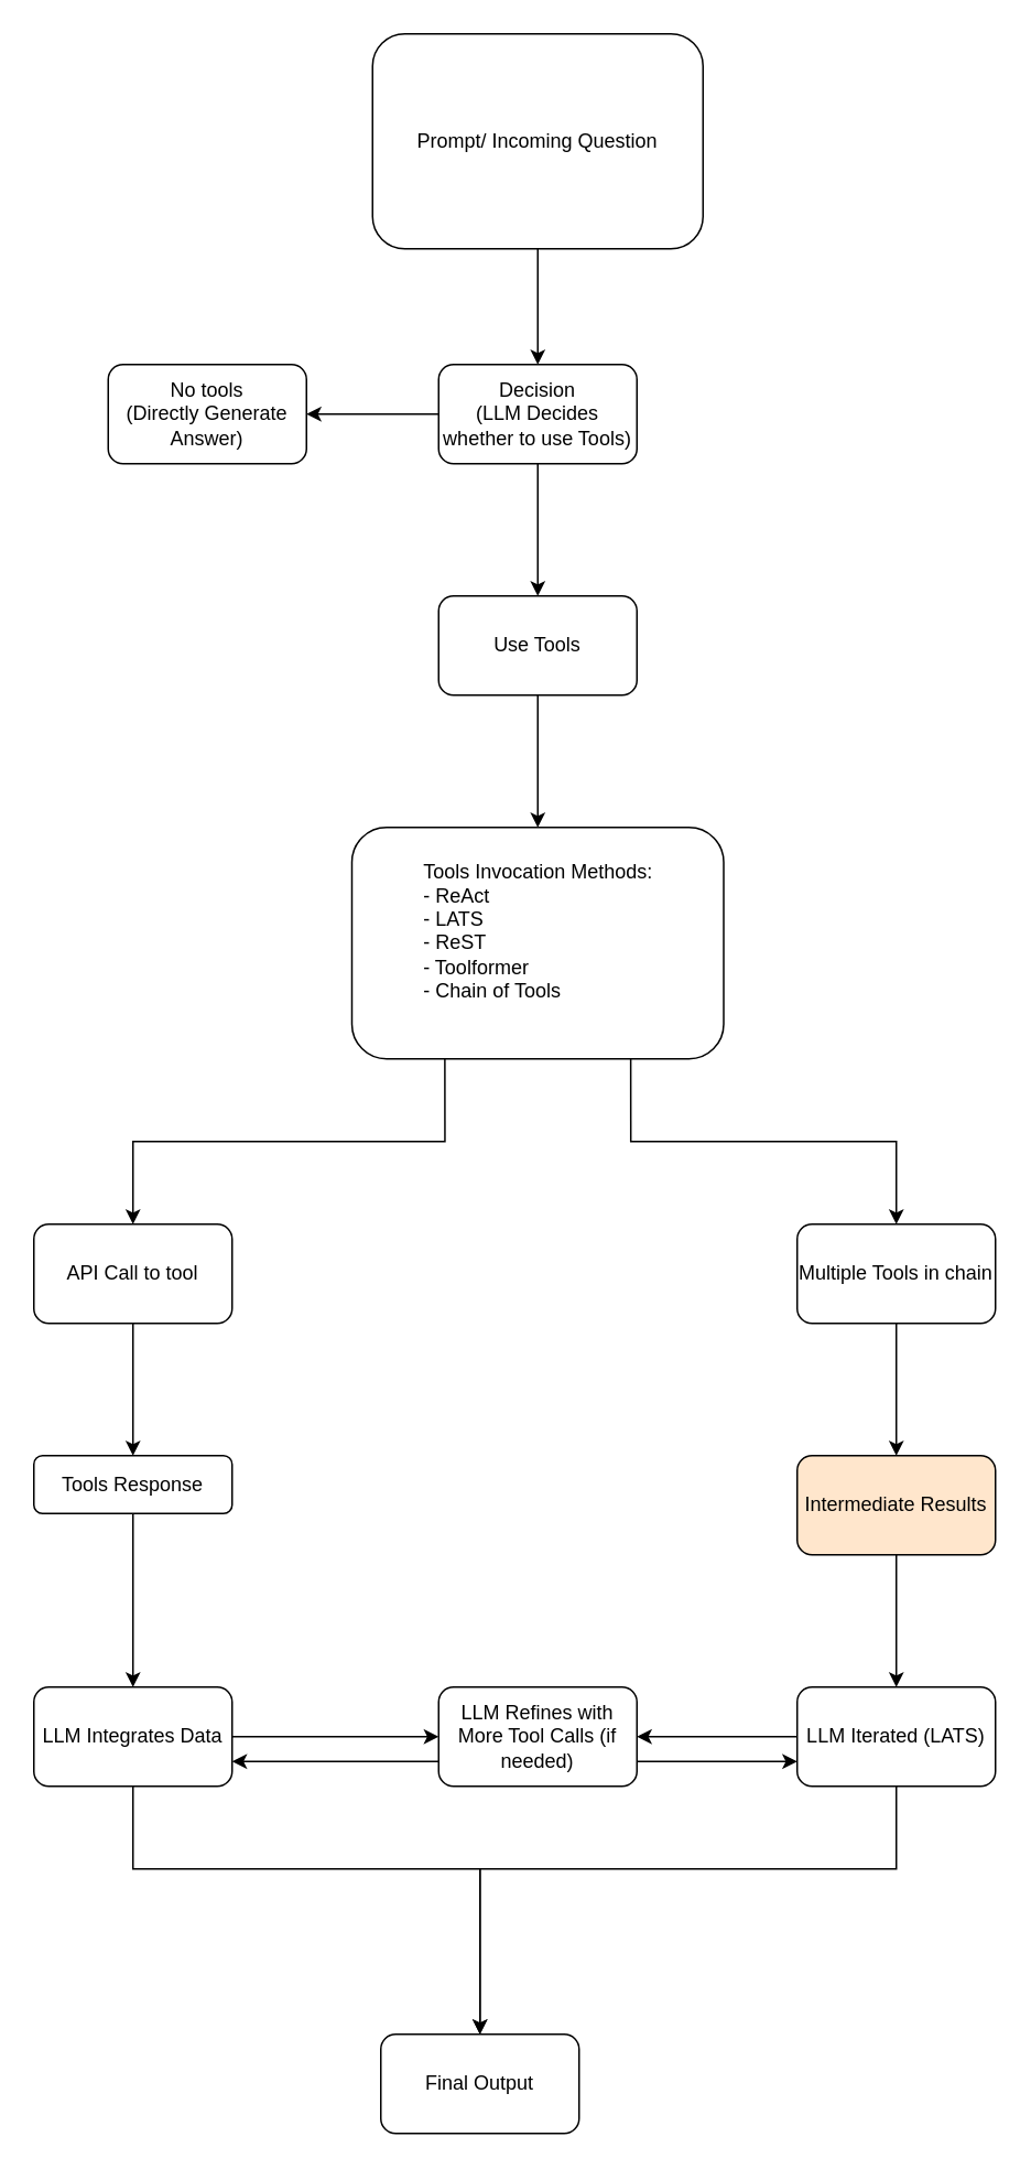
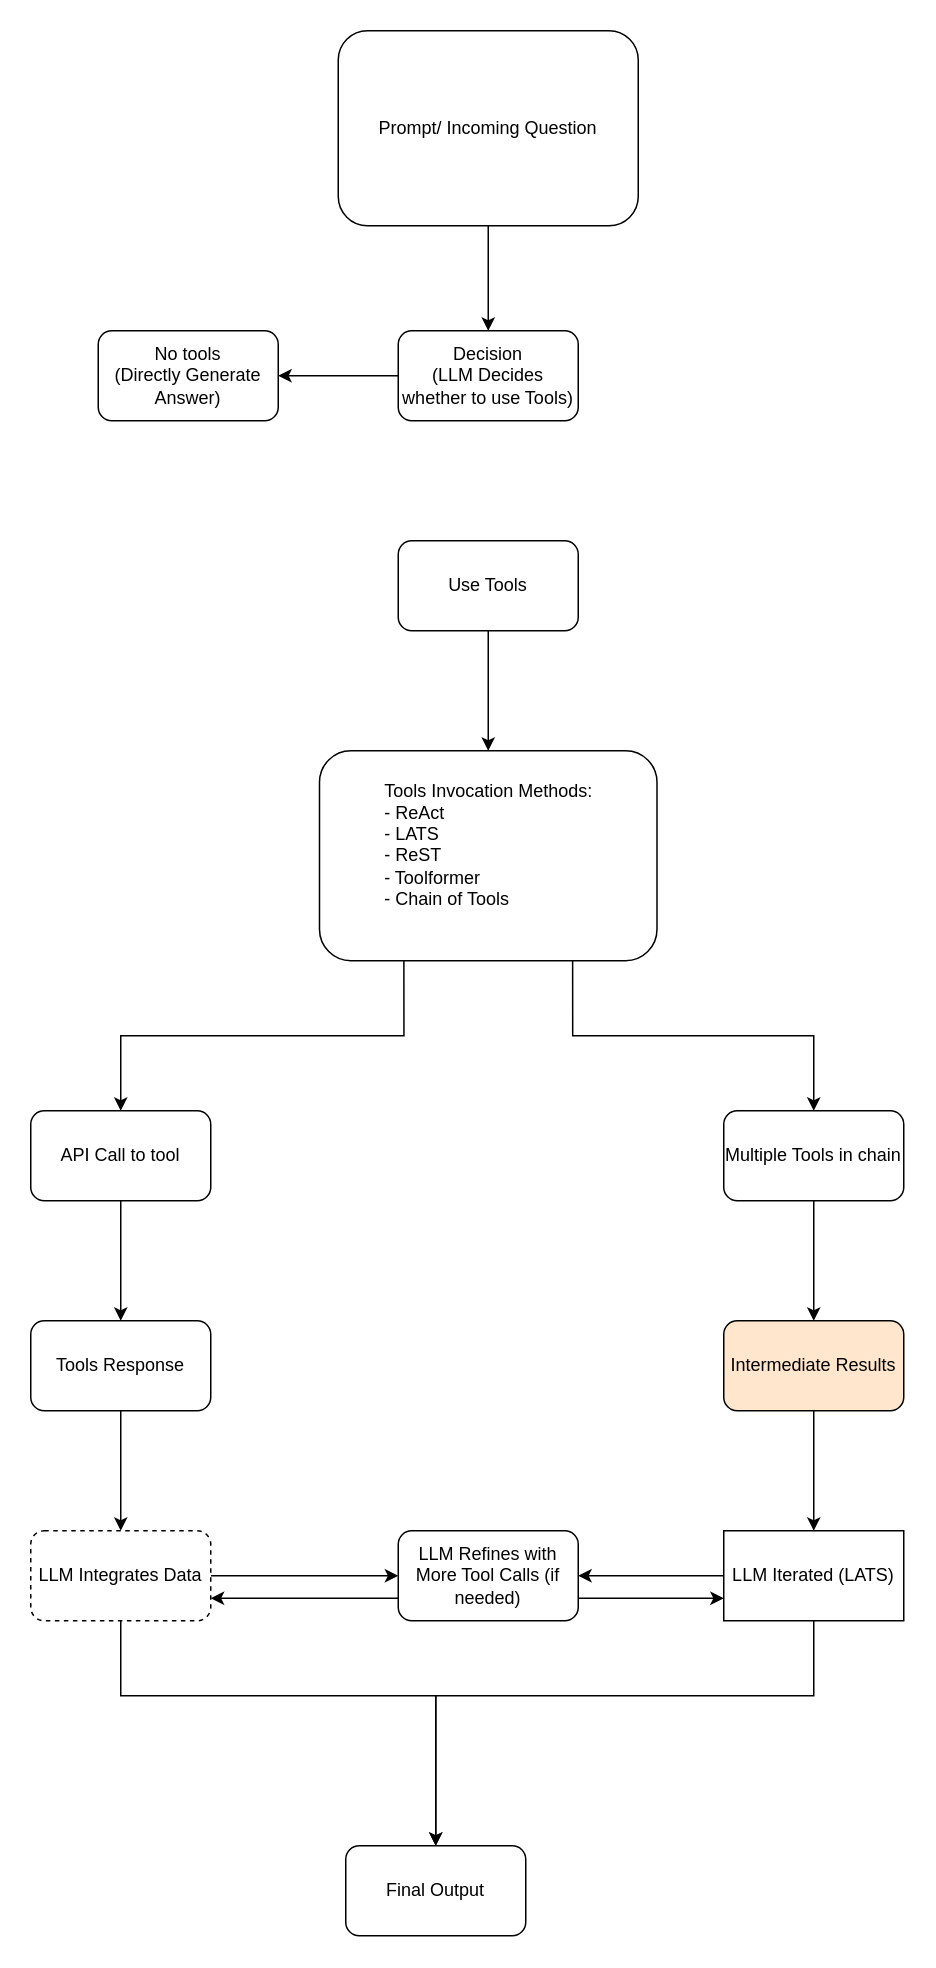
  <mxCell id="0" />
  <mxCell id="1" parent="0" />
  <mxCell id="2" style="edgeStyle=orthogonalEdgeStyle;rounded=0;orthogonalLoop=1;jettySize=auto;html=1;exitX=0.5;exitY=1;exitDx=0;exitDy=0;entryX=0.5;entryY=0;entryDx=0;entryDy=0;" edge="1" parent="1" source="3" target="6"><mxGeometry relative="1" as="geometry" /></mxCell>
  <mxCell id="3" value="Prompt/ Incoming Question" style="rounded=1;whiteSpace=wrap;html=1;" vertex="1" parent="1"><mxGeometry x="225" y="20" width="200" height="130" as="geometry" /></mxCell>
  <mxCell id="4" value="" style="edgeStyle=orthogonalEdgeStyle;rounded=0;orthogonalLoop=1;jettySize=auto;html=1;" edge="1" parent="1" source="6" target="7"><mxGeometry relative="1" as="geometry" /></mxCell>
- <mxCell id="5" value="" style="edgeStyle=orthogonalEdgeStyle;rounded=0;orthogonalLoop=1;jettySize=auto;html=1;" edge="1" parent="1" source="6" target="9"><mxGeometry relative="1" as="geometry" /></mxCell>
  <mxCell id="6" value="Decision&lt;br&gt;(LLM Decides whether to use Tools)" style="rounded=1;whiteSpace=wrap;html=1;" vertex="1" parent="1"><mxGeometry x="265" y="220" width="120" height="60" as="geometry" /></mxCell>
  <mxCell id="7" value="No tools&lt;br&gt;(Directly Generate Answer)" style="whiteSpace=wrap;html=1;rounded=1;" vertex="1" parent="1"><mxGeometry x="65" y="220" width="120" height="60" as="geometry" /></mxCell>
  <mxCell id="8" value="" style="edgeStyle=orthogonalEdgeStyle;rounded=0;orthogonalLoop=1;jettySize=auto;html=1;" edge="1" parent="1" source="9" target="12"><mxGeometry relative="1" as="geometry" /></mxCell>
  <mxCell id="9" value="Use Tools" style="whiteSpace=wrap;html=1;rounded=1;" vertex="1" parent="1"><mxGeometry x="265" y="360" width="120" height="60" as="geometry" /></mxCell>
  <mxCell id="10" style="edgeStyle=orthogonalEdgeStyle;rounded=0;orthogonalLoop=1;jettySize=auto;html=1;exitX=0.25;exitY=1;exitDx=0;exitDy=0;entryX=0.5;entryY=0;entryDx=0;entryDy=0;" edge="1" parent="1" source="12" target="14"><mxGeometry relative="1" as="geometry" /></mxCell>
  <mxCell id="11" style="edgeStyle=orthogonalEdgeStyle;rounded=0;orthogonalLoop=1;jettySize=auto;html=1;exitX=0.75;exitY=1;exitDx=0;exitDy=0;entryX=0.5;entryY=0;entryDx=0;entryDy=0;" edge="1" parent="1" source="12" target="16"><mxGeometry relative="1" as="geometry" /></mxCell>
  <mxCell id="12" value="&lt;div style=&quot;text-align: left;&quot;&gt;&lt;span style=&quot;background-color: transparent; color: light-dark(rgb(0, 0, 0), rgb(255, 255, 255));&quot;&gt;Tools Invocation Methods:&lt;/span&gt;&lt;/div&gt;&lt;div style=&quot;text-align: left;&quot;&gt;- ReAct&lt;/div&gt;&lt;div style=&quot;text-align: left;&quot;&gt;- LATS&lt;/div&gt;&lt;div style=&quot;text-align: left;&quot;&gt;- ReST&lt;/div&gt;&lt;div style=&quot;text-align: left;&quot;&gt;- Toolformer&lt;/div&gt;&lt;div style=&quot;text-align: left;&quot;&gt;- Chain of Tools&lt;/div&gt;&lt;div style=&quot;text-align: left;&quot;&gt;&lt;br&gt;&lt;/div&gt;" style="whiteSpace=wrap;html=1;rounded=1;" vertex="1" parent="1"><mxGeometry x="212.5" y="500" width="225" height="140" as="geometry" /></mxCell>
  <mxCell id="13" value="" style="edgeStyle=orthogonalEdgeStyle;rounded=0;orthogonalLoop=1;jettySize=auto;html=1;" edge="1" parent="1" source="14" target="18"><mxGeometry relative="1" as="geometry" /></mxCell>
  <mxCell id="14" value="API Call to tool" style="rounded=1;whiteSpace=wrap;html=1;" vertex="1" parent="1"><mxGeometry x="20" y="740" width="120" height="60" as="geometry" /></mxCell>
  <mxCell id="15" value="" style="edgeStyle=orthogonalEdgeStyle;rounded=0;orthogonalLoop=1;jettySize=auto;html=1;" edge="1" parent="1" source="16" target="20"><mxGeometry relative="1" as="geometry" /></mxCell>
  <mxCell id="16" value="Multiple Tools in chain" style="rounded=1;whiteSpace=wrap;html=1;" vertex="1" parent="1"><mxGeometry x="482" y="740" width="120" height="60" as="geometry" /></mxCell>
  <mxCell id="17" value="" style="edgeStyle=orthogonalEdgeStyle;rounded=0;orthogonalLoop=1;jettySize=auto;html=1;" edge="1" parent="1" source="18" target="23"><mxGeometry relative="1" as="geometry" /></mxCell>
- <mxCell id="18" value="Tools Response" style="whiteSpace=wrap;html=1;rounded=1;" vertex="1" parent="1"><mxGeometry x="20" y="880" width="120" height="35" as="geometry" /></mxCell>
+ <mxCell id="18" value="Tools Response" style="whiteSpace=wrap;html=1;rounded=1;" vertex="1" parent="1"><mxGeometry x="20" y="880" width="120" height="60" as="geometry" /></mxCell>
  <mxCell id="19" value="" style="edgeStyle=orthogonalEdgeStyle;rounded=0;orthogonalLoop=1;jettySize=auto;html=1;" edge="1" parent="1" source="20" target="26"><mxGeometry relative="1" as="geometry" /></mxCell>
  <mxCell id="20" value="Intermediate Results" style="whiteSpace=wrap;html=1;rounded=1;fillColor=#ffe6cc;" vertex="1" parent="1"><mxGeometry x="482" y="880" width="120" height="60" as="geometry" /></mxCell>
  <mxCell id="21" value="" style="edgeStyle=orthogonalEdgeStyle;rounded=0;orthogonalLoop=1;jettySize=auto;html=1;" edge="1" parent="1" source="23" target="27"><mxGeometry relative="1" as="geometry"><Array as="points"><mxPoint x="80" y="1130" /><mxPoint x="290" y="1130" /></Array></mxGeometry></mxCell>
  <mxCell id="22" style="edgeStyle=orthogonalEdgeStyle;rounded=0;orthogonalLoop=1;jettySize=auto;html=1;exitX=1;exitY=0.5;exitDx=0;exitDy=0;entryX=0;entryY=0.5;entryDx=0;entryDy=0;" edge="1" parent="1" source="23" target="30"><mxGeometry relative="1" as="geometry" /></mxCell>
- <mxCell id="23" value="LLM Integrates Data" style="whiteSpace=wrap;html=1;rounded=1;" vertex="1" parent="1"><mxGeometry x="20" y="1020" width="120" height="60" as="geometry" /></mxCell>
+ <mxCell id="23" value="LLM Integrates Data" style="whiteSpace=wrap;html=1;rounded=1;dashed=1;" vertex="1" parent="1"><mxGeometry x="20" y="1020" width="120" height="60" as="geometry" /></mxCell>
  <mxCell id="24" style="edgeStyle=orthogonalEdgeStyle;rounded=0;orthogonalLoop=1;jettySize=auto;html=1;exitX=0;exitY=0.5;exitDx=0;exitDy=0;entryX=1;entryY=0.5;entryDx=0;entryDy=0;" edge="1" parent="1" source="26" target="30"><mxGeometry relative="1" as="geometry" /></mxCell>
  <mxCell id="25" style="edgeStyle=orthogonalEdgeStyle;rounded=0;orthogonalLoop=1;jettySize=auto;html=1;exitX=0.5;exitY=1;exitDx=0;exitDy=0;entryX=0.5;entryY=0;entryDx=0;entryDy=0;" edge="1" parent="1" source="26" target="27"><mxGeometry relative="1" as="geometry"><Array as="points"><mxPoint x="542" y="1130" /><mxPoint x="290" y="1130" /></Array></mxGeometry></mxCell>
- <mxCell id="26" value="LLM Iterated (LATS)" style="whiteSpace=wrap;html=1;rounded=1;" vertex="1" parent="1"><mxGeometry x="482" y="1020" width="120" height="60" as="geometry" /></mxCell>
+ <mxCell id="26" value="LLM Iterated (LATS)" style="whiteSpace=wrap;html=1;rounded=0;" vertex="1" parent="1"><mxGeometry x="482" y="1020" width="120" height="60" as="geometry" /></mxCell>
  <mxCell id="27" value="Final Output" style="whiteSpace=wrap;html=1;rounded=1;" vertex="1" parent="1"><mxGeometry x="230" y="1230" width="120" height="60" as="geometry" /></mxCell>
  <mxCell id="28" style="edgeStyle=orthogonalEdgeStyle;rounded=0;orthogonalLoop=1;jettySize=auto;html=1;exitX=0;exitY=0.75;exitDx=0;exitDy=0;entryX=1;entryY=0.75;entryDx=0;entryDy=0;" edge="1" parent="1" source="30" target="23"><mxGeometry relative="1" as="geometry" /></mxCell>
  <mxCell id="29" style="edgeStyle=orthogonalEdgeStyle;rounded=0;orthogonalLoop=1;jettySize=auto;html=1;exitX=1;exitY=0.75;exitDx=0;exitDy=0;entryX=0;entryY=0.75;entryDx=0;entryDy=0;" edge="1" parent="1" source="30" target="26"><mxGeometry relative="1" as="geometry" /></mxCell>
  <mxCell id="30" value="LLM Refines with More Tool Calls (if needed)" style="rounded=1;whiteSpace=wrap;html=1;" vertex="1" parent="1"><mxGeometry x="265" y="1020" width="120" height="60" as="geometry" /></mxCell>
